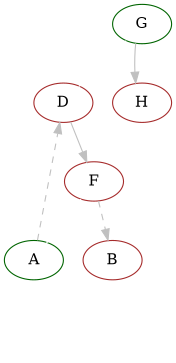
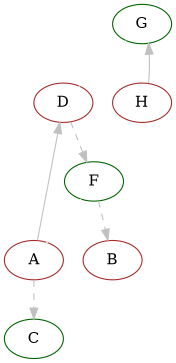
  digraph {
    node [color=brown]
    edge [color=gray style=solid]
    n1 [label=D]
-   n2 [label=F]
-   n3 [color=darkgreen label=A]
+   n2 [color=darkgreen label=F]
+   n3 [label=A]
    n4 [label=B]
+   n5 [color=darkgreen label=C]
    n6 [color=darkgreen label=G]
    n7 [label=H]
-   n1 -> n2
+   n1 -> n2 [style=dashed]
    n2 -> n3 [color=white style=""]
    n2 -> n4 [style=dashed]
-   n3 -> n1 [style=dashed]
+   n3 -> n1
+   n3 -> n5 [style=dashed]
    n6 -> n1 [color=white style=""]
-   n6 -> n7
+   n7 -> n6
  }
